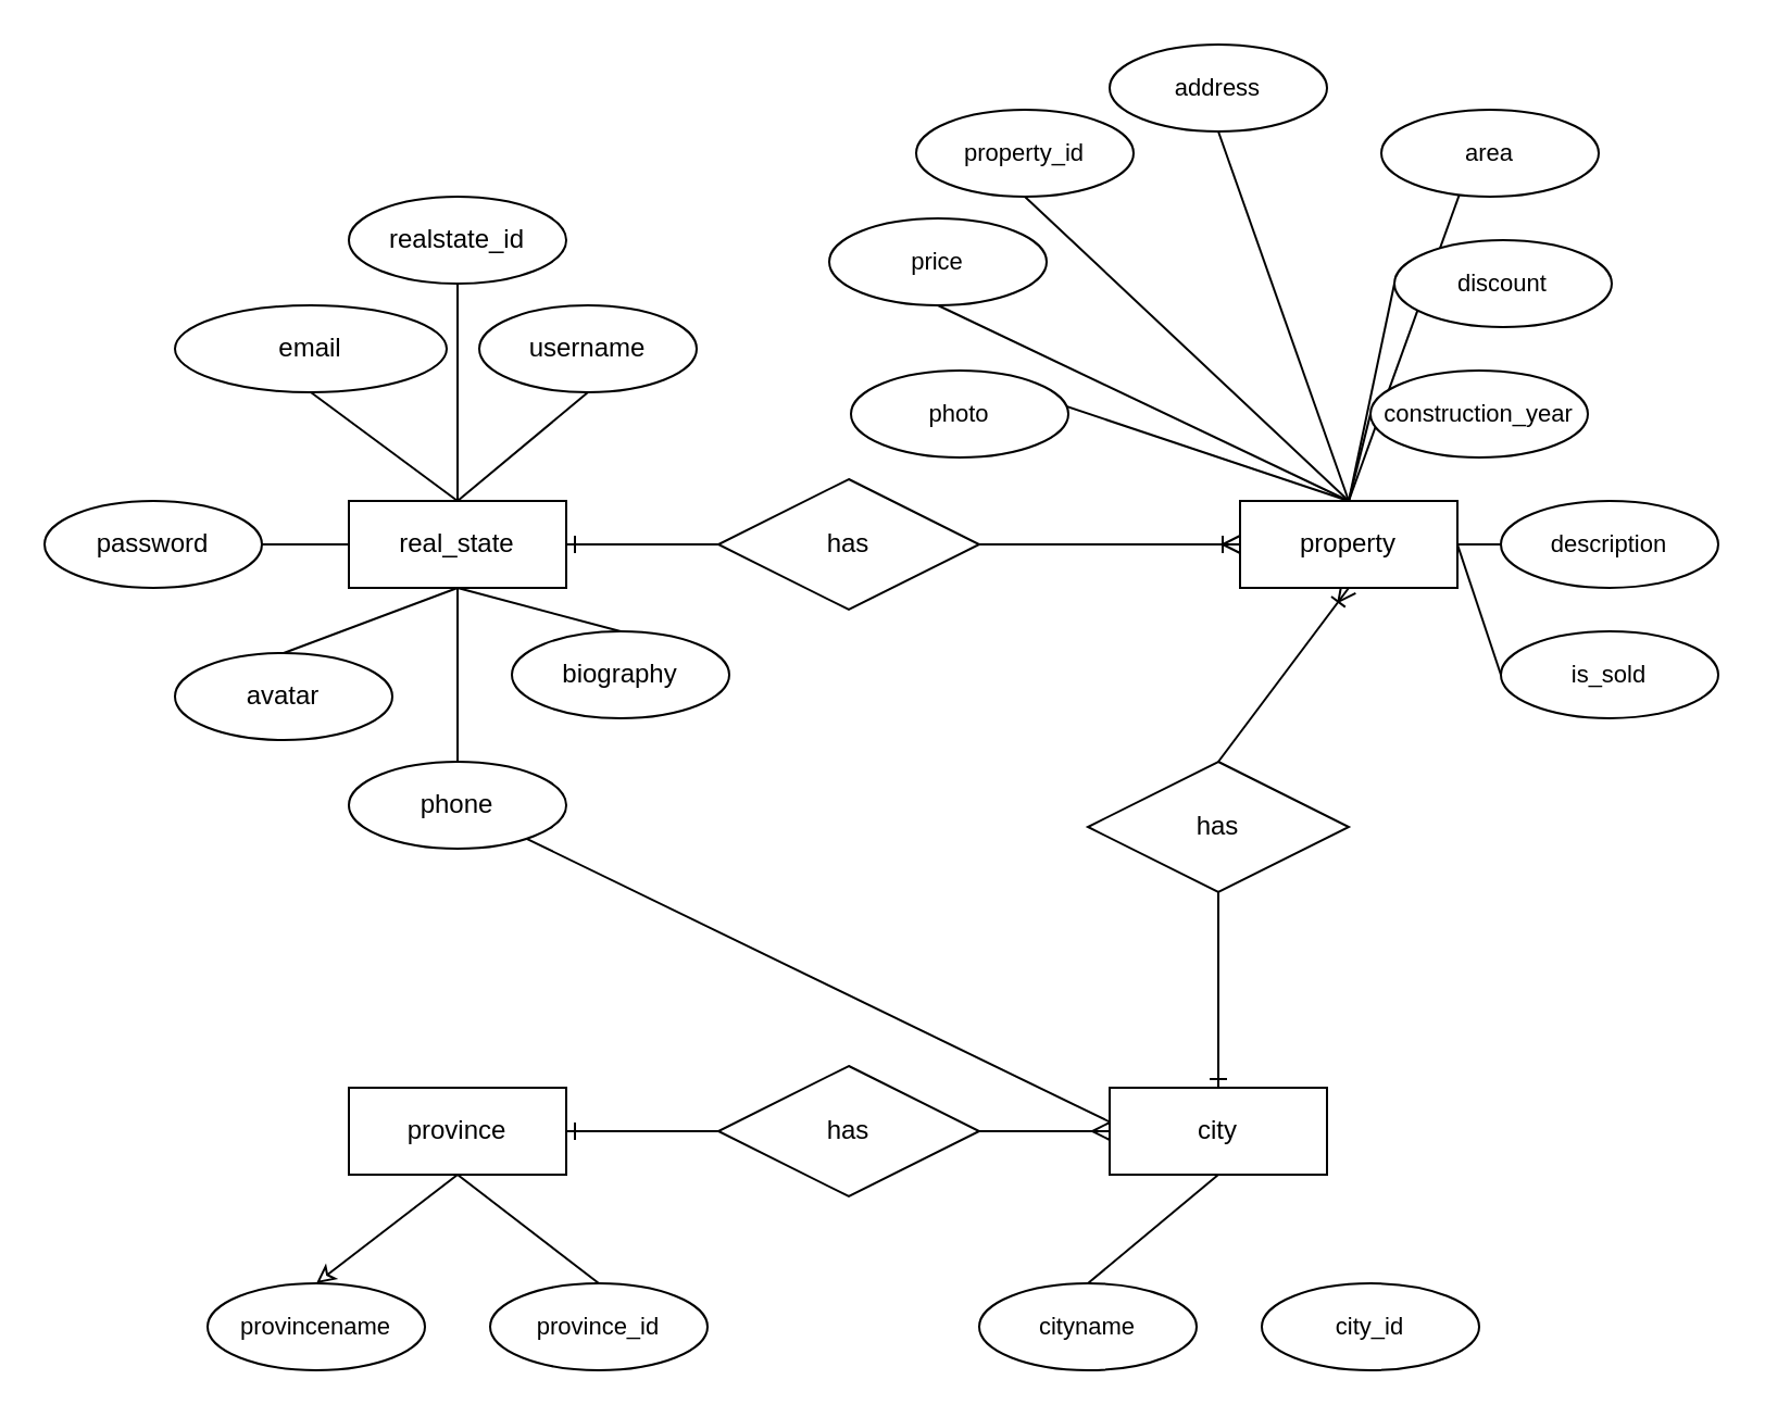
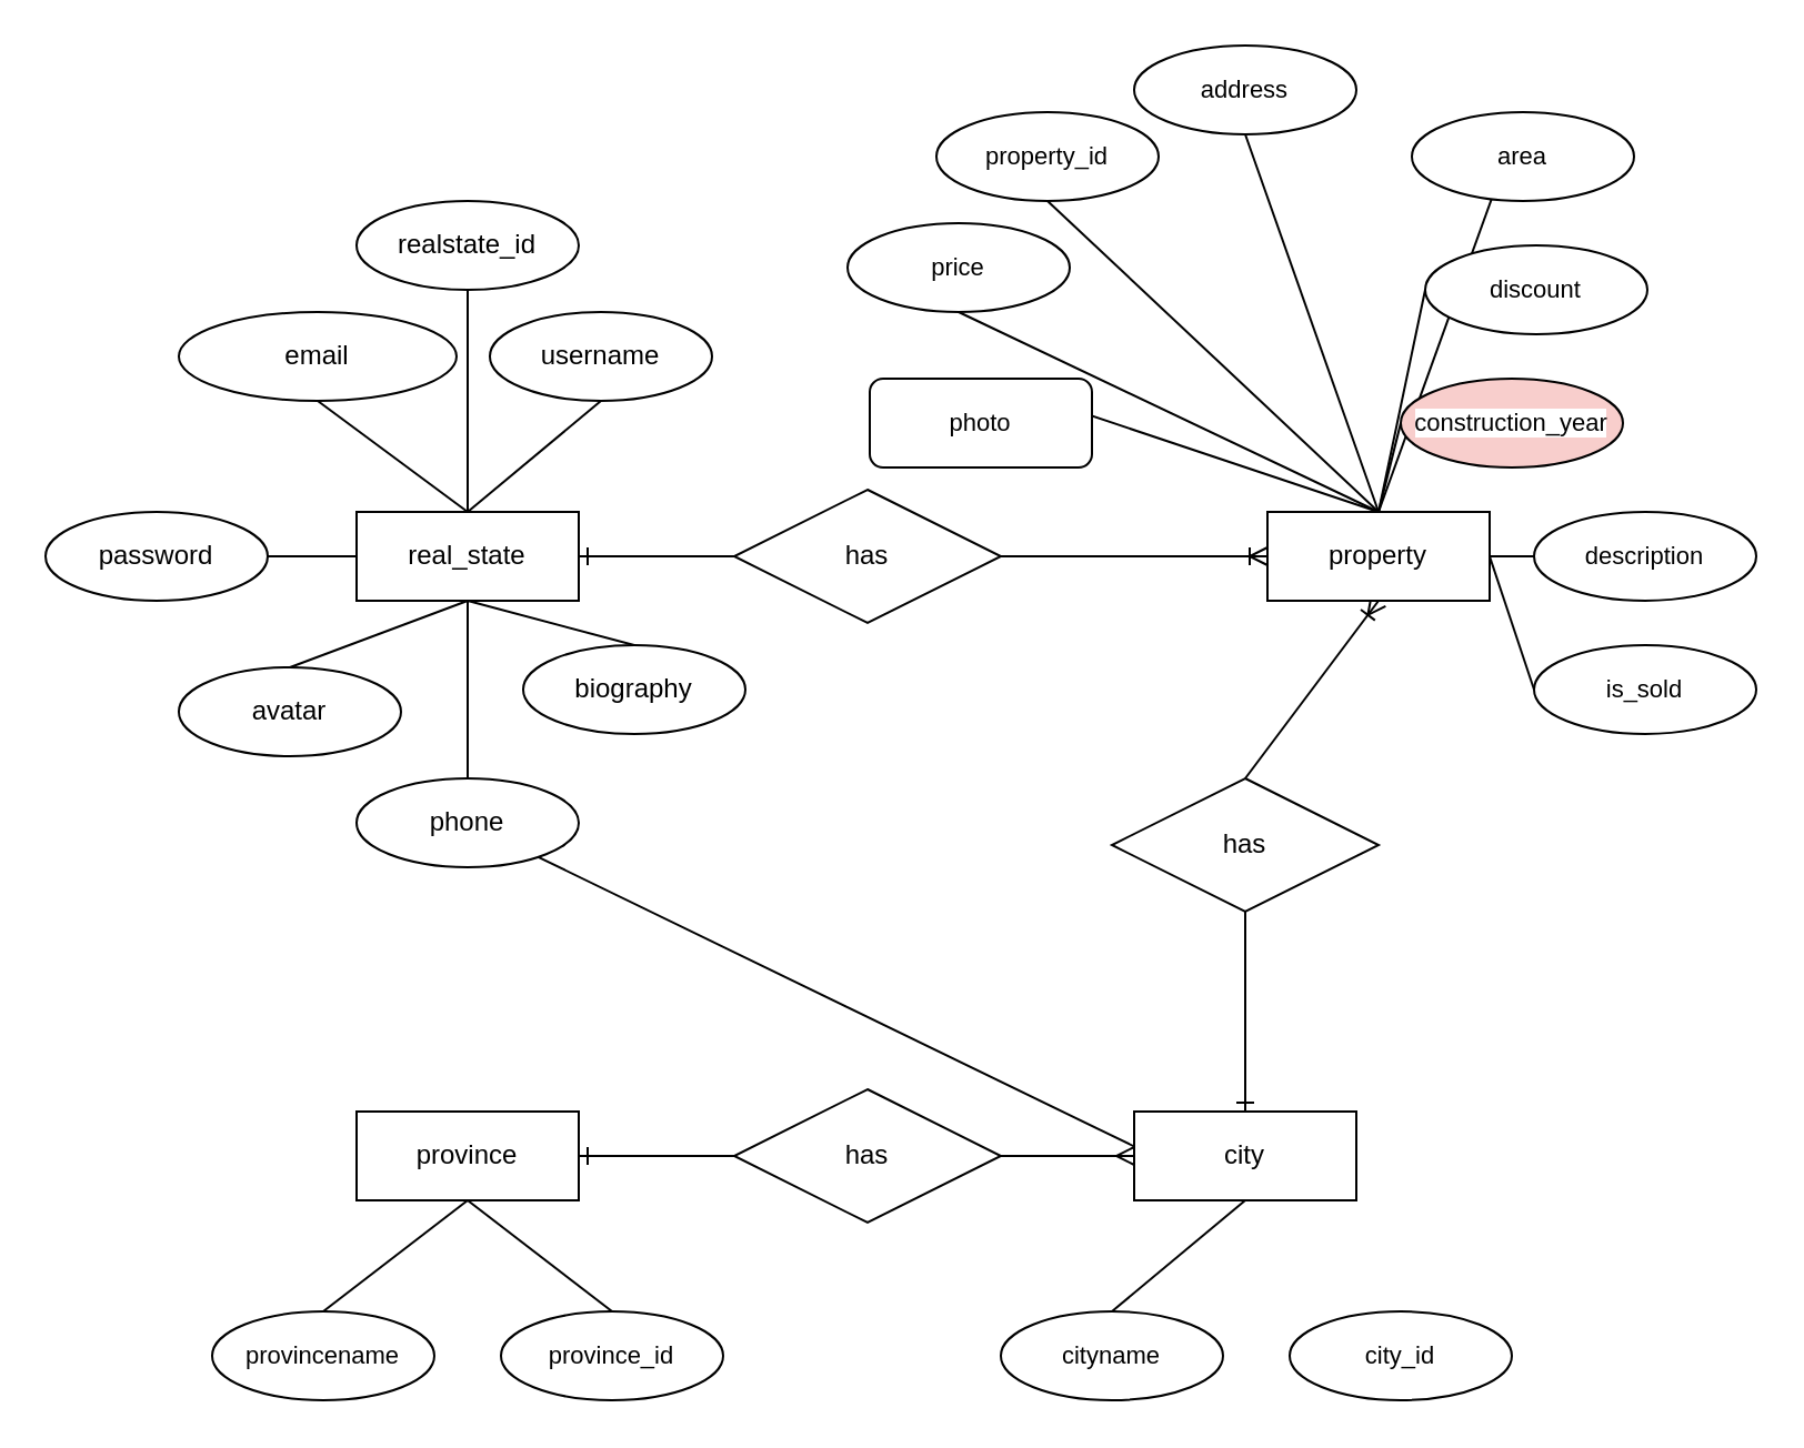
  <mxCell id="0" />
  <mxCell id="1" parent="0" />
  <mxCell id="2" style="edgeStyle=orthogonalEdgeStyle;rounded=0;orthogonalLoop=1;jettySize=auto;html=1;exitX=0;exitY=0.5;exitDx=0;exitDy=0;entryX=1;entryY=0.5;entryDx=0;entryDy=0;endArrow=none;endFill=0;startArrow=ERoneToMany;startFill=0;" parent="1" source="6" target="16" edge="1"><mxGeometry relative="1" as="geometry" /></mxCell>
  <mxCell id="3" style="edgeStyle=none;rounded=0;orthogonalLoop=1;jettySize=auto;html=1;exitX=1;exitY=0.5;exitDx=0;exitDy=0;entryX=0;entryY=0.5;entryDx=0;entryDy=0;strokeColor=default;align=center;verticalAlign=middle;fontFamily=Helvetica;fontSize=11;fontColor=default;labelBackgroundColor=default;endArrow=none;endFill=0;" parent="1" source="6" target="28" edge="1"><mxGeometry relative="1" as="geometry" /></mxCell>
  <mxCell id="4" style="edgeStyle=none;rounded=0;orthogonalLoop=1;jettySize=auto;html=1;exitX=0.5;exitY=0;exitDx=0;exitDy=0;entryX=0.5;entryY=0;entryDx=0;entryDy=0;strokeColor=default;align=center;verticalAlign=middle;fontFamily=Helvetica;fontSize=11;fontColor=default;labelBackgroundColor=default;endArrow=none;endFill=0;" parent="1" source="6" target="34" edge="1"><mxGeometry relative="1" as="geometry" /></mxCell>
  <mxCell id="5" style="edgeStyle=none;rounded=0;orthogonalLoop=1;jettySize=auto;html=1;exitX=0.5;exitY=1;exitDx=0;exitDy=0;entryX=0.5;entryY=0;entryDx=0;entryDy=0;strokeColor=default;align=center;verticalAlign=middle;fontFamily=Helvetica;fontSize=11;fontColor=default;labelBackgroundColor=default;endArrow=none;endFill=0;startArrow=ERoneToMany;startFill=0;" edge="1" parent="1" source="6" target="45"><mxGeometry relative="1" as="geometry" /></mxCell>
  <mxCell id="6" value="property" style="whiteSpace=wrap;html=1;align=center;" parent="1" vertex="1"><mxGeometry x="570" y="230" width="100" height="40" as="geometry" /></mxCell>
  <mxCell id="7" style="rounded=0;orthogonalLoop=1;jettySize=auto;html=1;exitX=1;exitY=0.5;exitDx=0;exitDy=0;entryX=0;entryY=0.5;entryDx=0;entryDy=0;endArrow=none;endFill=0;startArrow=ERone;startFill=0;" parent="1" source="15" target="16" edge="1"><mxGeometry relative="1" as="geometry" /></mxCell>
  <mxCell id="8" style="rounded=0;orthogonalLoop=1;jettySize=auto;html=1;exitX=0.5;exitY=0;exitDx=0;exitDy=0;entryX=0.5;entryY=1;entryDx=0;entryDy=0;endArrow=none;endFill=0;" parent="1" source="15" target="22" edge="1"><mxGeometry relative="1" as="geometry" /></mxCell>
  <mxCell id="9" style="edgeStyle=none;rounded=0;orthogonalLoop=1;jettySize=auto;html=1;exitX=0.5;exitY=0;exitDx=0;exitDy=0;entryX=0.5;entryY=1;entryDx=0;entryDy=0;strokeColor=default;align=center;verticalAlign=middle;fontFamily=Helvetica;fontSize=11;fontColor=default;labelBackgroundColor=default;endArrow=none;endFill=0;" parent="1" source="15" target="23" edge="1"><mxGeometry relative="1" as="geometry" /></mxCell>
  <mxCell id="10" style="edgeStyle=none;rounded=0;orthogonalLoop=1;jettySize=auto;html=1;exitX=0.5;exitY=0;exitDx=0;exitDy=0;entryX=0.5;entryY=1;entryDx=0;entryDy=0;strokeColor=default;align=center;verticalAlign=middle;fontFamily=Helvetica;fontSize=11;fontColor=default;labelBackgroundColor=default;endArrow=none;endFill=0;" parent="1" source="15" target="20" edge="1"><mxGeometry relative="1" as="geometry" /></mxCell>
  <mxCell id="11" style="edgeStyle=none;rounded=0;orthogonalLoop=1;jettySize=auto;html=1;exitX=0;exitY=0.5;exitDx=0;exitDy=0;entryX=1;entryY=0.5;entryDx=0;entryDy=0;strokeColor=default;align=center;verticalAlign=middle;fontFamily=Helvetica;fontSize=11;fontColor=default;labelBackgroundColor=default;endArrow=none;endFill=0;" parent="1" source="15" target="21" edge="1"><mxGeometry relative="1" as="geometry" /></mxCell>
  <mxCell id="12" style="edgeStyle=none;rounded=0;orthogonalLoop=1;jettySize=auto;html=1;exitX=0.5;exitY=1;exitDx=0;exitDy=0;entryX=0.5;entryY=0;entryDx=0;entryDy=0;strokeColor=default;align=center;verticalAlign=middle;fontFamily=Helvetica;fontSize=11;fontColor=default;labelBackgroundColor=default;endArrow=none;endFill=0;" parent="1" source="15" target="17" edge="1"><mxGeometry relative="1" as="geometry" /></mxCell>
  <mxCell id="13" style="edgeStyle=none;rounded=0;orthogonalLoop=1;jettySize=auto;html=1;exitX=0.5;exitY=1;exitDx=0;exitDy=0;entryX=0.5;entryY=0;entryDx=0;entryDy=0;strokeColor=default;align=center;verticalAlign=middle;fontFamily=Helvetica;fontSize=11;fontColor=default;labelBackgroundColor=default;endArrow=none;endFill=0;" parent="1" source="15" target="19" edge="1"><mxGeometry relative="1" as="geometry" /></mxCell>
  <mxCell id="14" style="edgeStyle=none;rounded=0;orthogonalLoop=1;jettySize=auto;html=1;exitX=0.5;exitY=1;exitDx=0;exitDy=0;entryX=0.5;entryY=0;entryDx=0;entryDy=0;strokeColor=default;align=center;verticalAlign=middle;fontFamily=Helvetica;fontSize=11;fontColor=default;labelBackgroundColor=default;endArrow=none;endFill=0;" parent="1" source="15" target="18" edge="1"><mxGeometry relative="1" as="geometry" /></mxCell>
  <mxCell id="15" value="real_state" style="whiteSpace=wrap;html=1;align=center;" parent="1" vertex="1"><mxGeometry x="160" y="230" width="100" height="40" as="geometry" /></mxCell>
  <mxCell id="16" value="has" style="shape=rhombus;perimeter=rhombusPerimeter;whiteSpace=wrap;html=1;align=center;" parent="1" vertex="1"><mxGeometry x="330" y="220" width="120" height="60" as="geometry" /></mxCell>
  <mxCell id="17" value="avatar" style="ellipse;whiteSpace=wrap;html=1;align=center;" parent="1" vertex="1"><mxGeometry x="80" y="300" width="100" height="40" as="geometry" /></mxCell>
  <mxCell id="18" value="biography" style="ellipse;whiteSpace=wrap;html=1;align=center;" parent="1" vertex="1"><mxGeometry x="235" y="290" width="100" height="40" as="geometry" /></mxCell>
  <mxCell id="19" value="phone" style="ellipse;whiteSpace=wrap;html=1;align=center;" parent="1" vertex="1"><mxGeometry x="160" y="350" width="100" height="40" as="geometry" /></mxCell>
  <mxCell id="20" value="email" style="ellipse;whiteSpace=wrap;html=1;align=center;" parent="1" vertex="1"><mxGeometry x="80" y="140" width="125" height="40" as="geometry" /></mxCell>
  <mxCell id="21" value="password" style="ellipse;whiteSpace=wrap;html=1;align=center;" parent="1" vertex="1"><mxGeometry x="20" y="230" width="100" height="40" as="geometry" /></mxCell>
  <mxCell id="22" value="username" style="ellipse;whiteSpace=wrap;html=1;align=center;" parent="1" vertex="1"><mxGeometry x="220" y="140" width="100" height="40" as="geometry" /></mxCell>
  <mxCell id="23" value="realstate_id" style="ellipse;whiteSpace=wrap;html=1;align=center;" parent="1" vertex="1"><mxGeometry x="160" y="90" width="100" height="40" as="geometry" /></mxCell>
  <mxCell id="24" style="edgeStyle=none;rounded=0;orthogonalLoop=1;jettySize=auto;html=1;exitX=0.5;exitY=0;exitDx=0;exitDy=0;entryX=0.5;entryY=0;entryDx=0;entryDy=0;strokeColor=default;align=center;verticalAlign=middle;fontFamily=Helvetica;fontSize=11;fontColor=default;labelBackgroundColor=default;endArrow=none;endFill=0;" parent="1" source="25" target="6" edge="1"><mxGeometry relative="1" as="geometry" /></mxCell>
- <mxCell id="25" value="photo" style="ellipse;whiteSpace=wrap;html=1;align=center;fontFamily=Helvetica;fontSize=11;fontColor=default;labelBackgroundColor=default;" parent="1" vertex="1"><mxGeometry x="391" y="170" width="100" height="40" as="geometry" /></mxCell>
+ <mxCell id="25" value="photo" style="whiteSpace=wrap;html=1;align=center;fontFamily=Helvetica;fontSize=11;fontColor=default;labelBackgroundColor=default;rounded=1;" parent="1" vertex="1"><mxGeometry x="391" y="170" width="100" height="40" as="geometry" /></mxCell>
  <mxCell id="26" style="edgeStyle=none;rounded=0;orthogonalLoop=1;jettySize=auto;html=1;exitX=0.5;exitY=1;exitDx=0;exitDy=0;entryX=0.5;entryY=0;entryDx=0;entryDy=0;strokeColor=default;align=center;verticalAlign=middle;fontFamily=Helvetica;fontSize=11;fontColor=default;labelBackgroundColor=default;endArrow=none;endFill=0;" parent="1" source="27" target="6" edge="1"><mxGeometry relative="1" as="geometry" /></mxCell>
  <mxCell id="27" value="address" style="ellipse;whiteSpace=wrap;html=1;align=center;fontFamily=Helvetica;fontSize=11;fontColor=default;labelBackgroundColor=default;" parent="1" vertex="1"><mxGeometry x="510" y="20" width="100" height="40" as="geometry" /></mxCell>
  <mxCell id="28" value="description" style="ellipse;whiteSpace=wrap;html=1;align=center;fontFamily=Helvetica;fontSize=11;fontColor=default;labelBackgroundColor=default;" parent="1" vertex="1"><mxGeometry x="690" y="230" width="100" height="40" as="geometry" /></mxCell>
  <mxCell id="29" style="edgeStyle=none;rounded=0;orthogonalLoop=1;jettySize=auto;html=1;exitX=0;exitY=0.5;exitDx=0;exitDy=0;entryX=0.5;entryY=0;entryDx=0;entryDy=0;strokeColor=default;align=center;verticalAlign=middle;fontFamily=Helvetica;fontSize=11;fontColor=default;labelBackgroundColor=default;endArrow=none;endFill=0;" parent="1" source="30" target="6" edge="1"><mxGeometry relative="1" as="geometry" /></mxCell>
- <mxCell id="30" value="construction_year" style="ellipse;whiteSpace=wrap;html=1;align=center;fontFamily=Helvetica;fontSize=11;fontColor=default;labelBackgroundColor=default;" parent="1" vertex="1"><mxGeometry x="630" y="170" width="100" height="40" as="geometry" /></mxCell>
+ <mxCell id="30" value="construction_year" style="ellipse;whiteSpace=wrap;html=1;align=center;fontFamily=Helvetica;fontSize=11;fontColor=default;labelBackgroundColor=default;fillColor=#f8cecc;" parent="1" vertex="1"><mxGeometry x="630" y="170" width="100" height="40" as="geometry" /></mxCell>
  <mxCell id="31" value="cityname" style="ellipse;whiteSpace=wrap;html=1;align=center;fontFamily=Helvetica;fontSize=11;fontColor=default;labelBackgroundColor=default;" parent="1" vertex="1"><mxGeometry x="450" y="590" width="100" height="40" as="geometry" /></mxCell>
  <mxCell id="32" style="edgeStyle=none;rounded=0;orthogonalLoop=1;jettySize=auto;html=1;exitX=0.5;exitY=1;exitDx=0;exitDy=0;entryX=0.5;entryY=0;entryDx=0;entryDy=0;strokeColor=default;align=center;verticalAlign=middle;fontFamily=Helvetica;fontSize=11;fontColor=default;labelBackgroundColor=default;endArrow=none;endFill=0;" parent="1" source="33" target="6" edge="1"><mxGeometry relative="1" as="geometry" /></mxCell>
  <mxCell id="33" value="property_id" style="ellipse;whiteSpace=wrap;html=1;align=center;fontFamily=Helvetica;fontSize=11;fontColor=default;labelBackgroundColor=default;" parent="1" vertex="1"><mxGeometry x="421" y="50" width="100" height="40" as="geometry" /></mxCell>
  <mxCell id="34" value="area" style="ellipse;whiteSpace=wrap;html=1;align=center;fontFamily=Helvetica;fontSize=11;fontColor=default;labelBackgroundColor=default;" parent="1" vertex="1"><mxGeometry x="635" y="50" width="100" height="40" as="geometry" /></mxCell>
  <mxCell id="35" style="edgeStyle=none;rounded=0;orthogonalLoop=1;jettySize=auto;html=1;exitX=0.5;exitY=1;exitDx=0;exitDy=0;strokeColor=default;align=center;verticalAlign=middle;fontFamily=Helvetica;fontSize=11;fontColor=default;labelBackgroundColor=default;endArrow=none;endFill=0;" edge="1" parent="1" source="38" target="19"><mxGeometry relative="1" as="geometry" /></mxCell>
  <mxCell id="36" style="edgeStyle=none;rounded=0;orthogonalLoop=1;jettySize=auto;html=1;exitX=0.5;exitY=0;exitDx=0;exitDy=0;entryX=0.5;entryY=1;entryDx=0;entryDy=0;strokeColor=default;align=center;verticalAlign=middle;fontFamily=Helvetica;fontSize=11;fontColor=default;labelBackgroundColor=default;endArrow=none;endFill=0;startArrow=ERone;startFill=0;" edge="1" parent="1" source="38" target="45"><mxGeometry relative="1" as="geometry" /></mxCell>
  <mxCell id="37" style="edgeStyle=none;rounded=0;orthogonalLoop=1;jettySize=auto;html=1;exitX=0;exitY=0.5;exitDx=0;exitDy=0;entryX=1;entryY=0.5;entryDx=0;entryDy=0;strokeColor=default;align=center;verticalAlign=middle;fontFamily=Helvetica;fontSize=11;fontColor=default;labelBackgroundColor=default;endArrow=none;endFill=0;startArrow=ERmany;startFill=0;" edge="1" parent="1" source="38" target="50"><mxGeometry relative="1" as="geometry" /></mxCell>
  <mxCell id="38" value="city" style="whiteSpace=wrap;html=1;align=center;" vertex="1" parent="1"><mxGeometry x="510" y="500" width="100" height="40" as="geometry" /></mxCell>
- <mxCell id="39" style="edgeStyle=none;rounded=0;orthogonalLoop=1;jettySize=auto;html=1;exitX=0.5;exitY=1;exitDx=0;exitDy=0;entryX=0.5;entryY=0;entryDx=0;entryDy=0;strokeColor=default;align=center;verticalAlign=middle;fontFamily=Helvetica;fontSize=11;fontColor=default;labelBackgroundColor=default;endArrow=classic;endFill=0;" edge="1" parent="1" source="42" target="46"><mxGeometry relative="1" as="geometry" /></mxCell>
+ <mxCell id="39" style="edgeStyle=none;rounded=0;orthogonalLoop=1;jettySize=auto;html=1;exitX=0.5;exitY=1;exitDx=0;exitDy=0;entryX=0.5;entryY=0;entryDx=0;entryDy=0;strokeColor=default;align=center;verticalAlign=middle;fontFamily=Helvetica;fontSize=11;fontColor=default;labelBackgroundColor=default;endArrow=none;endFill=0;" edge="1" parent="1" source="42" target="46"><mxGeometry relative="1" as="geometry" /></mxCell>
  <mxCell id="40" style="edgeStyle=none;rounded=0;orthogonalLoop=1;jettySize=auto;html=1;exitX=0.5;exitY=1;exitDx=0;exitDy=0;entryX=0.5;entryY=0;entryDx=0;entryDy=0;strokeColor=default;align=center;verticalAlign=middle;fontFamily=Helvetica;fontSize=11;fontColor=default;labelBackgroundColor=default;endArrow=none;endFill=0;" edge="1" parent="1" source="42" target="47"><mxGeometry relative="1" as="geometry" /></mxCell>
  <mxCell id="41" style="edgeStyle=none;rounded=0;orthogonalLoop=1;jettySize=auto;html=1;exitX=1;exitY=0.5;exitDx=0;exitDy=0;entryX=0;entryY=0.5;entryDx=0;entryDy=0;strokeColor=default;align=center;verticalAlign=middle;fontFamily=Helvetica;fontSize=11;fontColor=default;labelBackgroundColor=default;endArrow=none;endFill=0;startArrow=ERone;startFill=0;" edge="1" parent="1" source="42" target="50"><mxGeometry relative="1" as="geometry" /></mxCell>
  <mxCell id="42" value="province" style="whiteSpace=wrap;html=1;align=center;" vertex="1" parent="1"><mxGeometry x="160" y="500" width="100" height="40" as="geometry" /></mxCell>
  <mxCell id="43" style="edgeStyle=none;rounded=0;orthogonalLoop=1;jettySize=auto;html=1;exitX=0.5;exitY=1;exitDx=0;exitDy=0;entryX=0.5;entryY=0;entryDx=0;entryDy=0;strokeColor=default;align=center;verticalAlign=middle;fontFamily=Helvetica;fontSize=11;fontColor=default;labelBackgroundColor=default;endArrow=none;endFill=0;" edge="1" parent="1" source="38" target="31"><mxGeometry relative="1" as="geometry"><mxPoint x="500" y="570" as="sourcePoint" /><mxPoint x="500" y="650" as="targetPoint" /></mxGeometry></mxCell>
  <mxCell id="44" value="city_id" style="ellipse;whiteSpace=wrap;html=1;align=center;fontFamily=Helvetica;fontSize=11;fontColor=default;labelBackgroundColor=default;" vertex="1" parent="1"><mxGeometry x="580" y="590" width="100" height="40" as="geometry" /></mxCell>
  <mxCell id="45" value="has" style="shape=rhombus;perimeter=rhombusPerimeter;whiteSpace=wrap;html=1;align=center;" vertex="1" parent="1"><mxGeometry x="500" y="350" width="120" height="60" as="geometry" /></mxCell>
  <mxCell id="46" value="provincename" style="ellipse;whiteSpace=wrap;html=1;align=center;fontFamily=Helvetica;fontSize=11;fontColor=default;labelBackgroundColor=default;" vertex="1" parent="1"><mxGeometry x="95" y="590" width="100" height="40" as="geometry" /></mxCell>
  <mxCell id="47" value="province_id" style="ellipse;whiteSpace=wrap;html=1;align=center;fontFamily=Helvetica;fontSize=11;fontColor=default;labelBackgroundColor=default;" vertex="1" parent="1"><mxGeometry x="225" y="590" width="100" height="40" as="geometry" /></mxCell>
  <mxCell id="48" style="edgeStyle=none;rounded=0;orthogonalLoop=1;jettySize=auto;html=1;exitX=0;exitY=0.5;exitDx=0;exitDy=0;entryX=1;entryY=0.5;entryDx=0;entryDy=0;strokeColor=default;align=center;verticalAlign=middle;fontFamily=Helvetica;fontSize=11;fontColor=default;labelBackgroundColor=default;endArrow=none;endFill=0;" edge="1" parent="1" source="49" target="6"><mxGeometry relative="1" as="geometry" /></mxCell>
  <mxCell id="49" value="is_sold" style="ellipse;whiteSpace=wrap;html=1;align=center;fontFamily=Helvetica;fontSize=11;fontColor=default;labelBackgroundColor=default;" vertex="1" parent="1"><mxGeometry x="690" y="290" width="100" height="40" as="geometry" /></mxCell>
  <mxCell id="50" value="has" style="shape=rhombus;perimeter=rhombusPerimeter;whiteSpace=wrap;html=1;align=center;" vertex="1" parent="1"><mxGeometry x="330" y="490" width="120" height="60" as="geometry" /></mxCell>
  <mxCell id="51" style="edgeStyle=none;rounded=0;orthogonalLoop=1;jettySize=auto;html=1;exitX=0;exitY=0.5;exitDx=0;exitDy=0;entryX=0.5;entryY=0;entryDx=0;entryDy=0;strokeColor=default;align=center;verticalAlign=middle;fontFamily=Helvetica;fontSize=11;fontColor=default;labelBackgroundColor=default;endArrow=none;endFill=0;" edge="1" parent="1" source="52" target="6"><mxGeometry relative="1" as="geometry" /></mxCell>
  <mxCell id="52" value="discount" style="ellipse;whiteSpace=wrap;html=1;align=center;fontFamily=Helvetica;fontSize=11;fontColor=default;labelBackgroundColor=default;" vertex="1" parent="1"><mxGeometry x="641" y="110" width="100" height="40" as="geometry" /></mxCell>
  <mxCell id="53" style="edgeStyle=none;rounded=0;orthogonalLoop=1;jettySize=auto;html=1;exitX=0.5;exitY=1;exitDx=0;exitDy=0;entryX=0.5;entryY=0;entryDx=0;entryDy=0;strokeColor=default;align=center;verticalAlign=middle;fontFamily=Helvetica;fontSize=11;fontColor=default;labelBackgroundColor=default;endArrow=none;endFill=0;" edge="1" parent="1" source="54" target="6"><mxGeometry relative="1" as="geometry" /></mxCell>
  <mxCell id="54" value="price" style="ellipse;whiteSpace=wrap;html=1;align=center;fontFamily=Helvetica;fontSize=11;fontColor=default;labelBackgroundColor=default;" vertex="1" parent="1"><mxGeometry x="381" y="100" width="100" height="40" as="geometry" /></mxCell>
